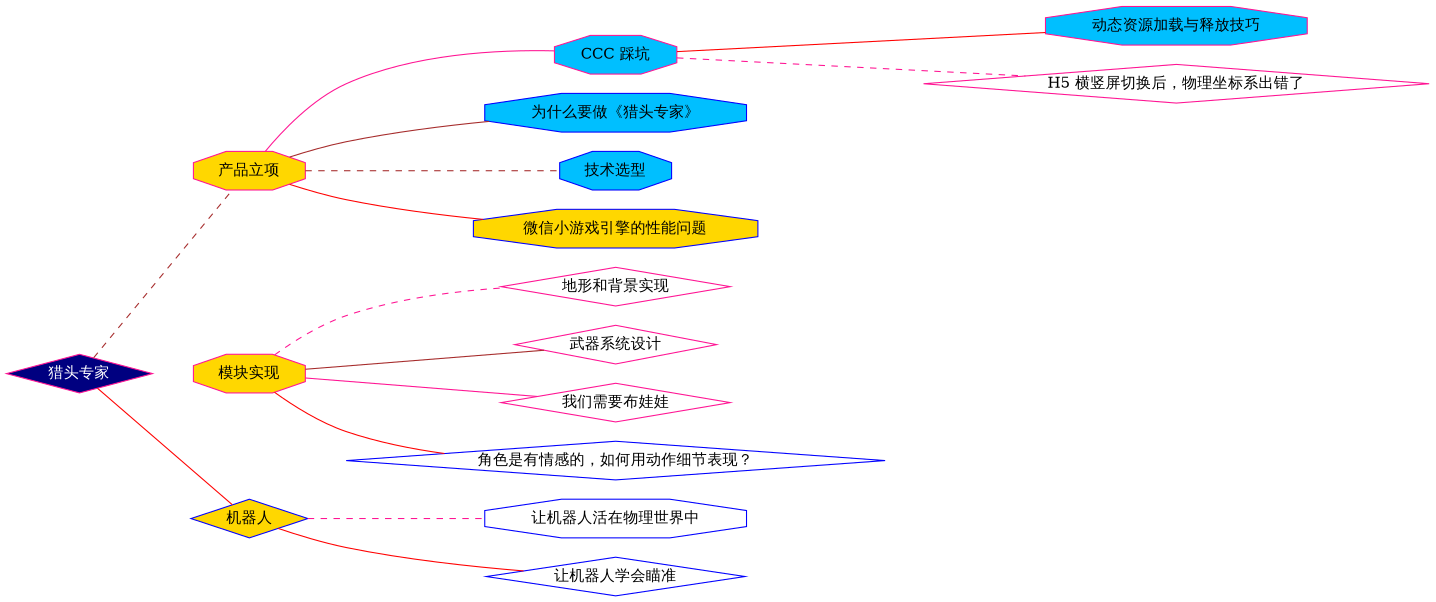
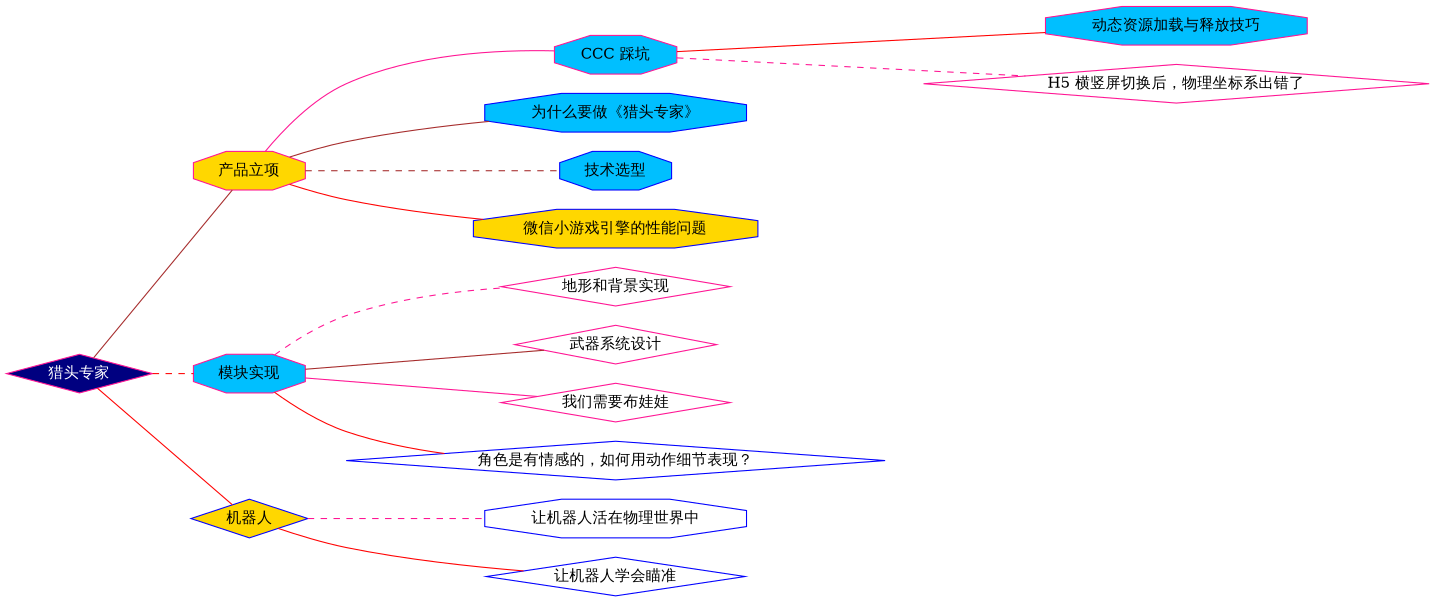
  graph {
    rankdir=LR
    node [color=deeppink fillcolor=white shape=octagon style=filled]
    edge [color=red style=solid]
    n1 [fillcolor=gold label="产品立项"]
-   n2 [fillcolor=gold label="模块实现"]
+   n2 [fillcolor=deepskyblue label="模块实现"]
    n3 [fillcolor=deepskyblue label="CCC 踩坑"]
    n4 [color=blue fillcolor=gold label="机器人" shape=diamond]
    "为什么要做《猎头专家》" [color=blue fillcolor=deepskyblue]
    "技术选型" [color=blue fillcolor=deepskyblue]
    "微信小游戏引擎的性能问题" [color=blue fillcolor=gold]
    "地形和背景实现" [shape=diamond]
    "武器系统设计" [shape=diamond]
    "我们需要布娃娃" [shape=diamond]
    "角色是有情感的，如何用动作细节表现？" [color=blue shape=diamond]
    "动态资源加载与释放技巧" [fillcolor=deepskyblue url="https://zengrong.net"]
    "H5 横竖屏切换后，物理坐标系出错了" [shape=diamond]
    "让机器人活在物理世界中" [color=blue]
    "让机器人学会瞄准" [color=blue shape=diamond]
    n16 [fillcolor=navy fontcolor=white label="猎头专家" shape=diamond]
    subgraph sub_1 {
      n1
      n2
      n3
      n4
    }
    subgraph sub_2 {
      n1
      n2
      n3
      n4
      "地形和背景实现"
      "武器系统设计"
      "我们需要布娃娃"
      "角色是有情感的，如何用动作细节表现？"
      "动态资源加载与释放技巧"
      "H5 横竖屏切换后，物理坐标系出错了"
      "让机器人活在物理世界中"
      "让机器人学会瞄准"
      subgraph sub_3 {
        "为什么要做《猎头专家》"
        "技术选型"
        "微信小游戏引擎的性能问题"
      }
    }
    n1 -- n3 [color=deeppink]
    n1 -- "为什么要做《猎头专家》" [color=brown]
    n1 -- "技术选型" [color=brown style=dashed]
    n1 -- "微信小游戏引擎的性能问题"
    n2 -- "地形和背景实现" [color=deeppink style=dashed]
    n2 -- "武器系统设计" [color=brown]
    n2 -- "我们需要布娃娃" [color=deeppink]
    n2 -- "角色是有情感的，如何用动作细节表现？"
    n3 -- "动态资源加载与释放技巧"
    n3 -- "H5 横竖屏切换后，物理坐标系出错了" [color=deeppink style=dashed]
    n4 -- "让机器人活在物理世界中" [color=deeppink style=dashed]
    n4 -- "让机器人学会瞄准"
-   n16 -- n1 [color=brown style=dashed]
+   n16 -- n1 [color=brown]
+   n16 -- n2 [style=dashed]
    n16 -- n4
  }
